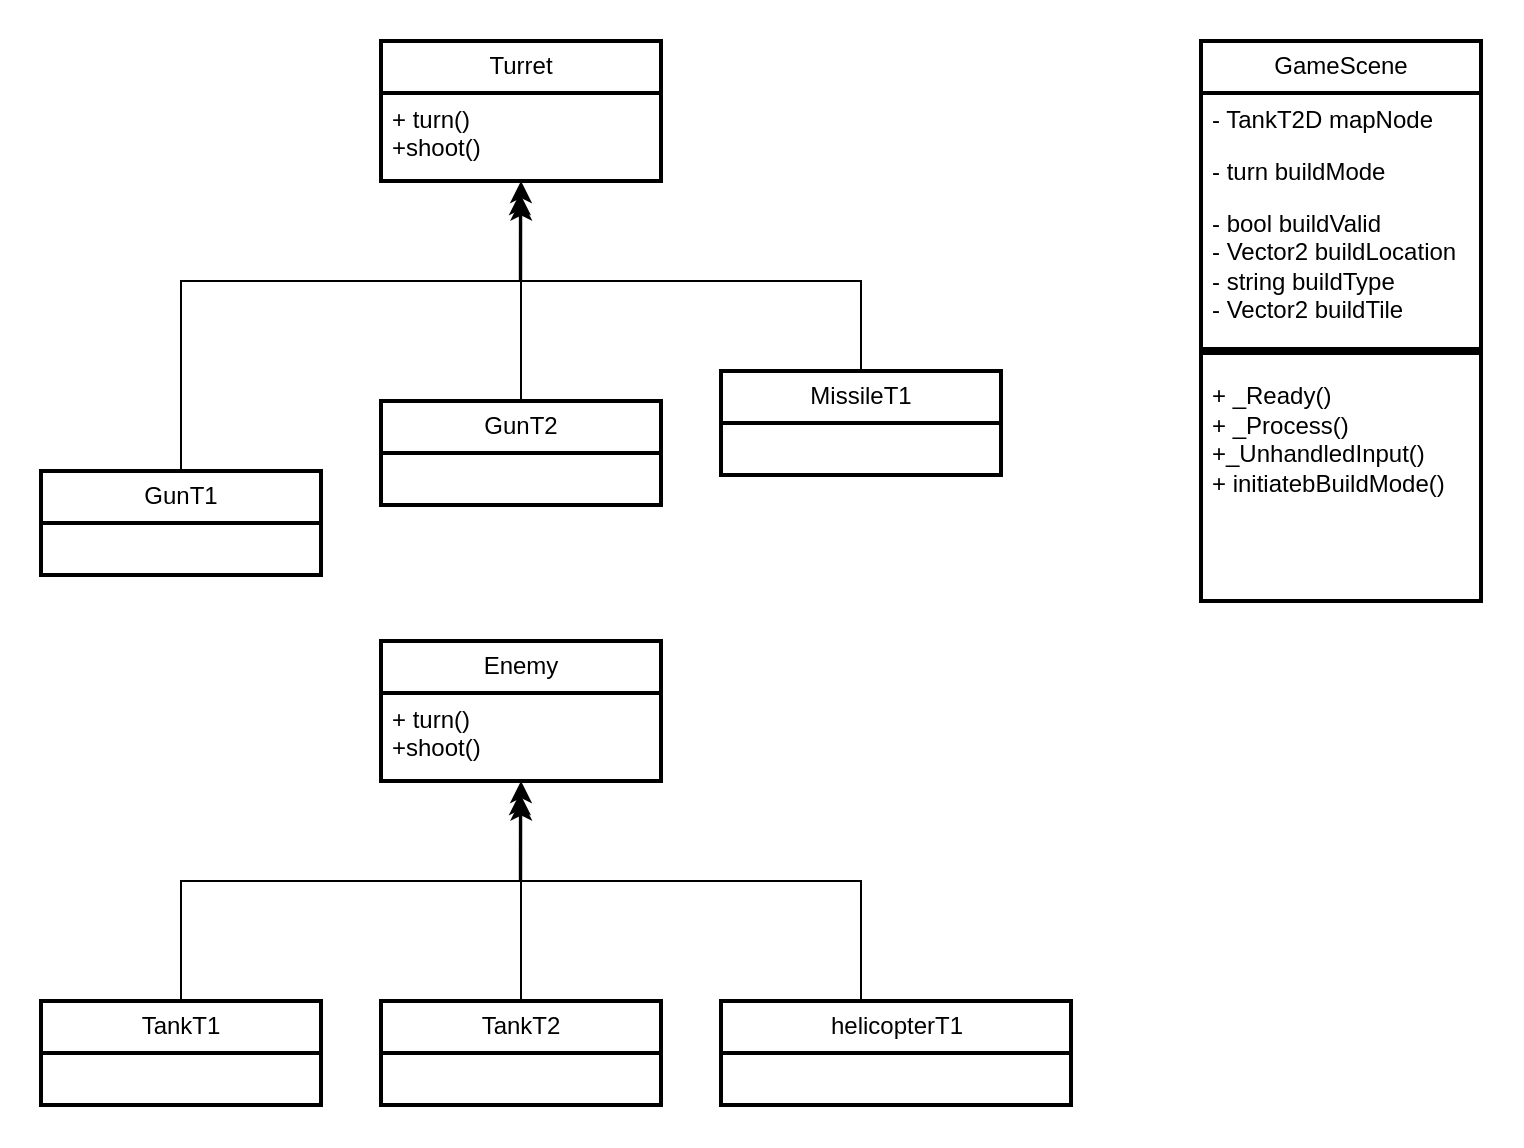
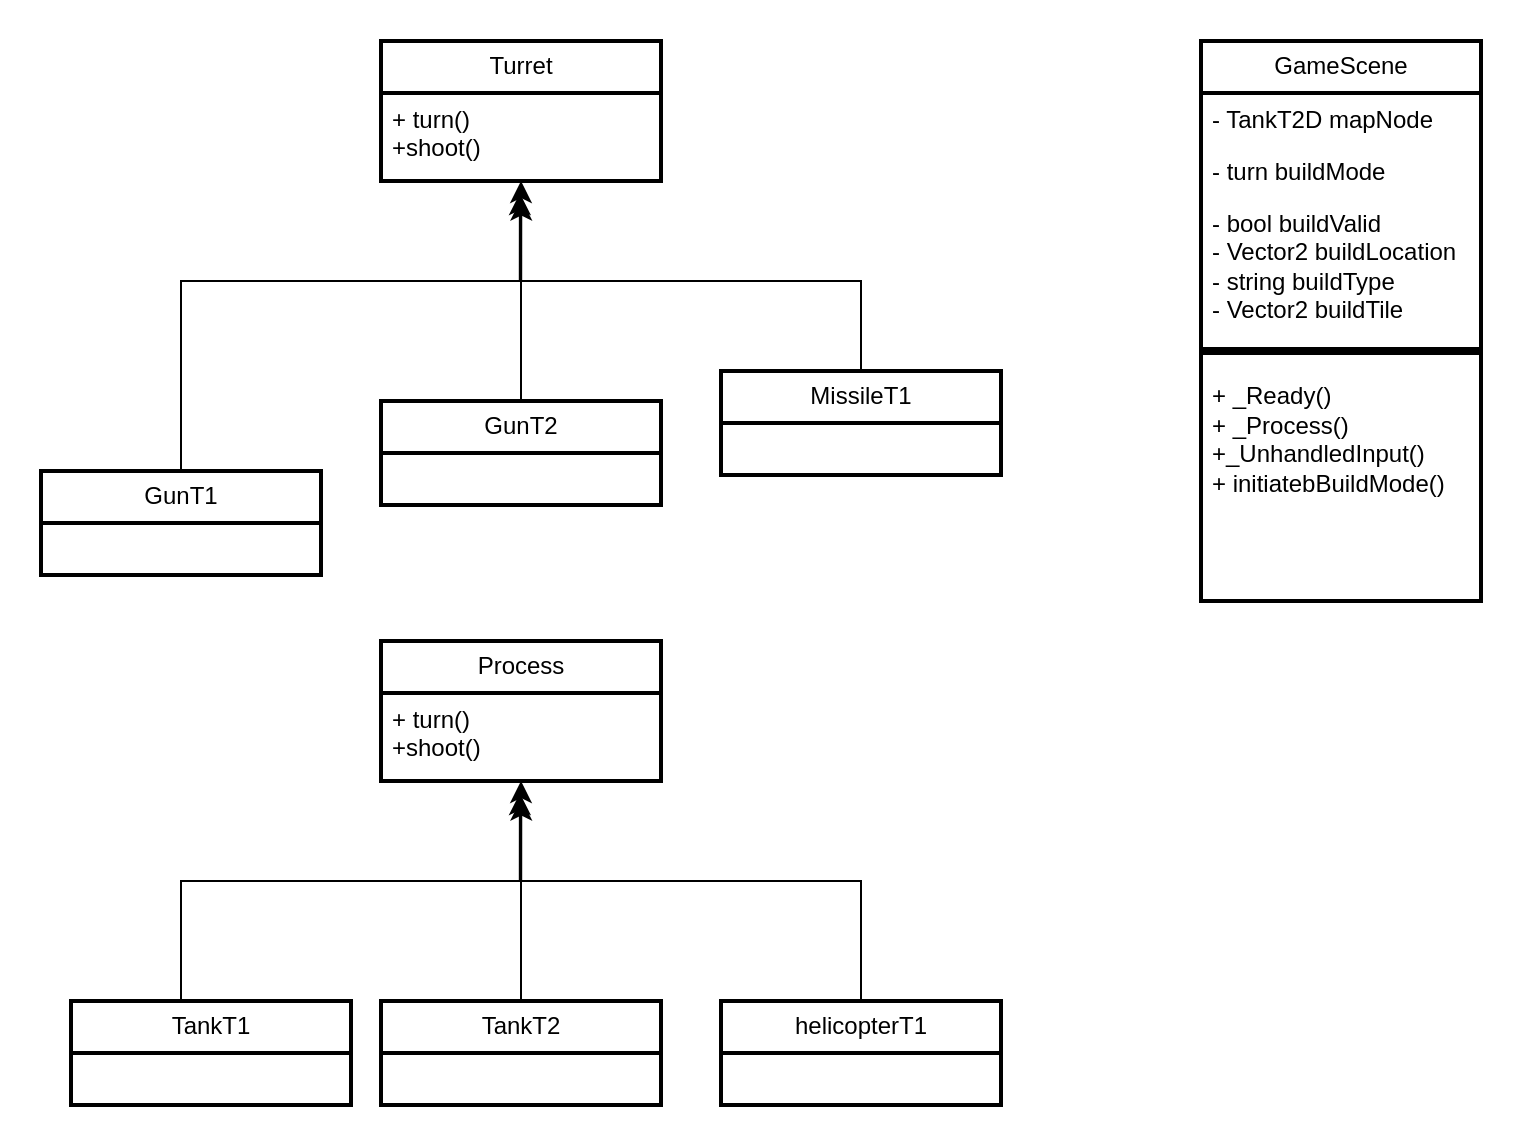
  <mxCell id="0" />
  <mxCell id="1" parent="0" />
  <mxCell id="2" value="Turret" style="swimlane;fontStyle=0;childLayout=stackLayout;horizontal=1;startSize=26;fillColor=none;horizontalStack=0;resizeParent=1;resizeParentMax=0;resizeLast=0;collapsible=1;marginBottom=0;html=1;rounded=0;shadow=0;glass=0;sketch=0;strokeWidth=2;" parent="1" vertex="1"><mxGeometry x="190" y="20" width="140" height="70" as="geometry" /></mxCell>
  <mxCell id="3" value="+ turn()&lt;br&gt;+shoot()" style="text;strokeColor=none;fillColor=none;align=left;verticalAlign=top;spacingLeft=4;spacingRight=4;overflow=hidden;rotatable=0;points=[[0,0.5],[1,0.5]];portConstraint=eastwest;whiteSpace=wrap;html=1;rounded=0;shadow=0;glass=0;sketch=0;strokeWidth=2;" parent="2" vertex="1"><mxGeometry y="26" width="140" height="44" as="geometry" /></mxCell>
  <mxCell id="4" value="GunT1" style="swimlane;fontStyle=0;childLayout=stackLayout;horizontal=1;startSize=26;fillColor=none;horizontalStack=0;resizeParent=1;resizeParentMax=0;resizeLast=0;collapsible=1;marginBottom=0;html=1;rounded=0;shadow=0;glass=0;sketch=0;strokeWidth=2;" parent="1" vertex="1"><mxGeometry x="20" y="235" width="140" height="52" as="geometry" /></mxCell>
  <mxCell id="5" value="GunT2" style="swimlane;fontStyle=0;childLayout=stackLayout;horizontal=1;startSize=26;fillColor=none;horizontalStack=0;resizeParent=1;resizeParentMax=0;resizeLast=0;collapsible=1;marginBottom=0;html=1;rounded=0;shadow=0;glass=0;sketch=0;strokeWidth=2;" parent="1" vertex="1"><mxGeometry x="190" y="200" width="140" height="52" as="geometry" /></mxCell>
  <mxCell id="6" value="MissileT1" style="swimlane;fontStyle=0;childLayout=stackLayout;horizontal=1;startSize=26;fillColor=none;horizontalStack=0;resizeParent=1;resizeParentMax=0;resizeLast=0;collapsible=1;marginBottom=0;html=1;rounded=0;shadow=0;glass=0;sketch=0;strokeWidth=2;" parent="1" vertex="1"><mxGeometry x="360" y="185" width="140" height="52" as="geometry" /></mxCell>
  <mxCell id="7" value="" style="edgeStyle=segmentEdgeStyle;endArrow=classic;html=1;curved=0;rounded=0;endSize=8;startSize=8;exitX=0.5;exitY=0;exitDx=0;exitDy=0;entryX=0.496;entryY=1.138;entryDx=0;entryDy=0;entryPerimeter=0;" parent="1" source="4" target="3" edge="1"><mxGeometry width="50" height="50" relative="1" as="geometry"><mxPoint x="90" y="140" as="sourcePoint" /><mxPoint x="140" y="90" as="targetPoint" /><Array as="points"><mxPoint x="90" y="140" /><mxPoint x="259" y="140" /></Array></mxGeometry></mxCell>
  <mxCell id="8" value="" style="edgeStyle=segmentEdgeStyle;endArrow=classic;html=1;curved=0;rounded=0;endSize=8;startSize=8;exitX=0.5;exitY=0;exitDx=0;exitDy=0;" parent="1" source="5" edge="1"><mxGeometry width="50" height="50" relative="1" as="geometry"><mxPoint x="210" y="120" as="sourcePoint" /><mxPoint x="260" y="90" as="targetPoint" /></mxGeometry></mxCell>
  <mxCell id="9" value="" style="edgeStyle=segmentEdgeStyle;endArrow=classic;html=1;curved=0;rounded=0;endSize=8;startSize=8;exitX=0.5;exitY=0;exitDx=0;exitDy=0;entryX=0.501;entryY=1.2;entryDx=0;entryDy=0;entryPerimeter=0;" parent="1" source="6" target="3" edge="1"><mxGeometry width="50" height="50" relative="1" as="geometry"><mxPoint x="445" y="130" as="sourcePoint" /><mxPoint x="495" y="80" as="targetPoint" /><Array as="points"><mxPoint x="430" y="140" /><mxPoint x="260" y="140" /></Array></mxGeometry></mxCell>
  <mxCell id="10" value="GameScene" style="swimlane;fontStyle=0;childLayout=stackLayout;horizontal=1;startSize=26;fillColor=none;horizontalStack=0;resizeParent=1;resizeParentMax=0;resizeLast=0;collapsible=1;marginBottom=0;html=1;rounded=0;shadow=0;glass=0;sketch=0;strokeWidth=2;" parent="1" vertex="1"><mxGeometry x="600" y="20" width="140" height="280" as="geometry" /></mxCell>
  <mxCell id="11" value="- TankT2D mapNode" style="text;strokeColor=none;fillColor=none;align=left;verticalAlign=top;spacingLeft=4;spacingRight=4;overflow=hidden;rotatable=0;points=[[0,0.5],[1,0.5]];portConstraint=eastwest;whiteSpace=wrap;html=1;rounded=0;shadow=0;glass=0;sketch=0;strokeWidth=2;" parent="10" vertex="1"><mxGeometry y="26" width="140" height="26" as="geometry" /></mxCell>
  <mxCell id="12" value="- turn buildMode" style="text;strokeColor=none;fillColor=none;align=left;verticalAlign=top;spacingLeft=4;spacingRight=4;overflow=hidden;rotatable=0;points=[[0,0.5],[1,0.5]];portConstraint=eastwest;whiteSpace=wrap;html=1;rounded=0;shadow=0;glass=0;sketch=0;strokeWidth=2;" parent="10" vertex="1"><mxGeometry y="52" width="140" height="26" as="geometry" /></mxCell>
  <mxCell id="13" value="- bool buildValid&lt;br&gt;- Vector2 buildLocation&lt;br&gt;- string buildType&lt;br&gt;- Vector2 buildTile&lt;br&gt;&lt;br&gt;&lt;br&gt;+ _Ready()&lt;br&gt;+ _Process()&lt;br&gt;+_UnhandledInput()&lt;br&gt;+ initiatebBuildMode()" style="text;strokeColor=none;fillColor=none;align=left;verticalAlign=top;spacingLeft=4;spacingRight=4;overflow=hidden;rotatable=0;points=[[0,0.5],[1,0.5]];portConstraint=eastwest;whiteSpace=wrap;html=1;rounded=0;shadow=0;glass=0;sketch=0;strokeWidth=2;" parent="10" vertex="1"><mxGeometry y="78" width="140" height="202" as="geometry" /></mxCell>
  <mxCell id="14" value="" style="line;strokeWidth=4;html=1;perimeter=backbonePerimeter;points=[];outlineConnect=0;rounded=0;shadow=0;glass=0;sketch=0;" parent="1" vertex="1"><mxGeometry x="600" y="170" width="140" height="10" as="geometry" /></mxCell>
- <mxCell id="15" value="Enemy" style="swimlane;fontStyle=0;childLayout=stackLayout;horizontal=1;startSize=26;fillColor=none;horizontalStack=0;resizeParent=1;resizeParentMax=0;resizeLast=0;collapsible=1;marginBottom=0;html=1;rounded=0;shadow=0;glass=0;sketch=0;strokeWidth=2;" vertex="1" parent="1"><mxGeometry x="190" y="320" width="140" height="70" as="geometry" /></mxCell>
+ <mxCell id="15" value="Process" style="swimlane;fontStyle=0;childLayout=stackLayout;horizontal=1;startSize=26;fillColor=none;horizontalStack=0;resizeParent=1;resizeParentMax=0;resizeLast=0;collapsible=1;marginBottom=0;html=1;rounded=0;shadow=0;glass=0;sketch=0;strokeWidth=2;" vertex="1" parent="1"><mxGeometry x="190" y="320" width="140" height="70" as="geometry" /></mxCell>
  <mxCell id="16" value="+ turn()&lt;br&gt;+shoot()" style="text;strokeColor=none;fillColor=none;align=left;verticalAlign=top;spacingLeft=4;spacingRight=4;overflow=hidden;rotatable=0;points=[[0,0.5],[1,0.5]];portConstraint=eastwest;whiteSpace=wrap;html=1;rounded=0;shadow=0;glass=0;sketch=0;strokeWidth=2;" vertex="1" parent="15"><mxGeometry y="26" width="140" height="44" as="geometry" /></mxCell>
- <mxCell id="17" value="TankT1" style="swimlane;fontStyle=0;childLayout=stackLayout;horizontal=1;startSize=26;fillColor=none;horizontalStack=0;resizeParent=1;resizeParentMax=0;resizeLast=0;collapsible=1;marginBottom=0;html=1;rounded=0;shadow=0;glass=0;sketch=0;strokeWidth=2;" vertex="1" parent="1"><mxGeometry y="500" width="140" height="52" as="geometry" x="20" /></mxCell>
+ <mxCell id="17" value="TankT1" style="swimlane;fontStyle=0;childLayout=stackLayout;horizontal=1;startSize=26;fillColor=none;horizontalStack=0;resizeParent=1;resizeParentMax=0;resizeLast=0;collapsible=1;marginBottom=0;html=1;rounded=0;shadow=0;glass=0;sketch=0;strokeWidth=2;" vertex="1" parent="1"><mxGeometry x="35" y="500" width="140" height="52" as="geometry" /></mxCell>
  <mxCell id="18" value="TankT2" style="swimlane;fontStyle=0;childLayout=stackLayout;horizontal=1;startSize=26;fillColor=none;horizontalStack=0;resizeParent=1;resizeParentMax=0;resizeLast=0;collapsible=1;marginBottom=0;html=1;rounded=0;shadow=0;glass=0;sketch=0;strokeWidth=2;" vertex="1" parent="1"><mxGeometry x="190" y="500" width="140" height="52" as="geometry" /></mxCell>
- <mxCell id="19" value="helicopterT1" style="swimlane;fontStyle=0;childLayout=stackLayout;horizontal=1;startSize=26;fillColor=none;horizontalStack=0;resizeParent=1;resizeParentMax=0;resizeLast=0;collapsible=1;marginBottom=0;html=1;rounded=0;shadow=0;glass=0;sketch=0;strokeWidth=2;" vertex="1" parent="1"><mxGeometry x="360" y="500" width="175" height="52" as="geometry" /></mxCell>
+ <mxCell id="19" value="helicopterT1" style="swimlane;fontStyle=0;childLayout=stackLayout;horizontal=1;startSize=26;fillColor=none;horizontalStack=0;resizeParent=1;resizeParentMax=0;resizeLast=0;collapsible=1;marginBottom=0;html=1;rounded=0;shadow=0;glass=0;sketch=0;strokeWidth=2;" vertex="1" parent="1"><mxGeometry x="360" y="500" width="140" height="52" as="geometry" /></mxCell>
  <mxCell id="20" value="" style="edgeStyle=segmentEdgeStyle;endArrow=classic;html=1;curved=0;rounded=0;endSize=8;startSize=8;exitX=0.5;exitY=0;exitDx=0;exitDy=0;entryX=0.496;entryY=1.138;entryDx=0;entryDy=0;entryPerimeter=0;" edge="1" parent="1" source="17" target="16"><mxGeometry width="50" height="50" relative="1" as="geometry"><mxPoint x="90" y="440" as="sourcePoint" /><mxPoint x="140" y="390" as="targetPoint" /><Array as="points"><mxPoint x="90" y="440" /><mxPoint x="259" y="440" /></Array></mxGeometry></mxCell>
  <mxCell id="21" value="" style="edgeStyle=segmentEdgeStyle;endArrow=classic;html=1;curved=0;rounded=0;endSize=8;startSize=8;exitX=0.5;exitY=0;exitDx=0;exitDy=0;" edge="1" parent="1" source="18"><mxGeometry width="50" height="50" relative="1" as="geometry"><mxPoint x="210" y="420" as="sourcePoint" /><mxPoint x="260" y="390" as="targetPoint" /></mxGeometry></mxCell>
  <mxCell id="22" value="" style="edgeStyle=segmentEdgeStyle;endArrow=classic;html=1;curved=0;rounded=0;endSize=8;startSize=8;exitX=0.5;exitY=0;exitDx=0;exitDy=0;entryX=0.501;entryY=1.2;entryDx=0;entryDy=0;entryPerimeter=0;" edge="1" parent="1" source="19" target="16"><mxGeometry width="50" height="50" relative="1" as="geometry"><mxPoint x="445" y="430" as="sourcePoint" /><mxPoint x="495" y="380" as="targetPoint" /><Array as="points"><mxPoint x="430" y="440" /><mxPoint x="260" y="440" /></Array></mxGeometry></mxCell>
